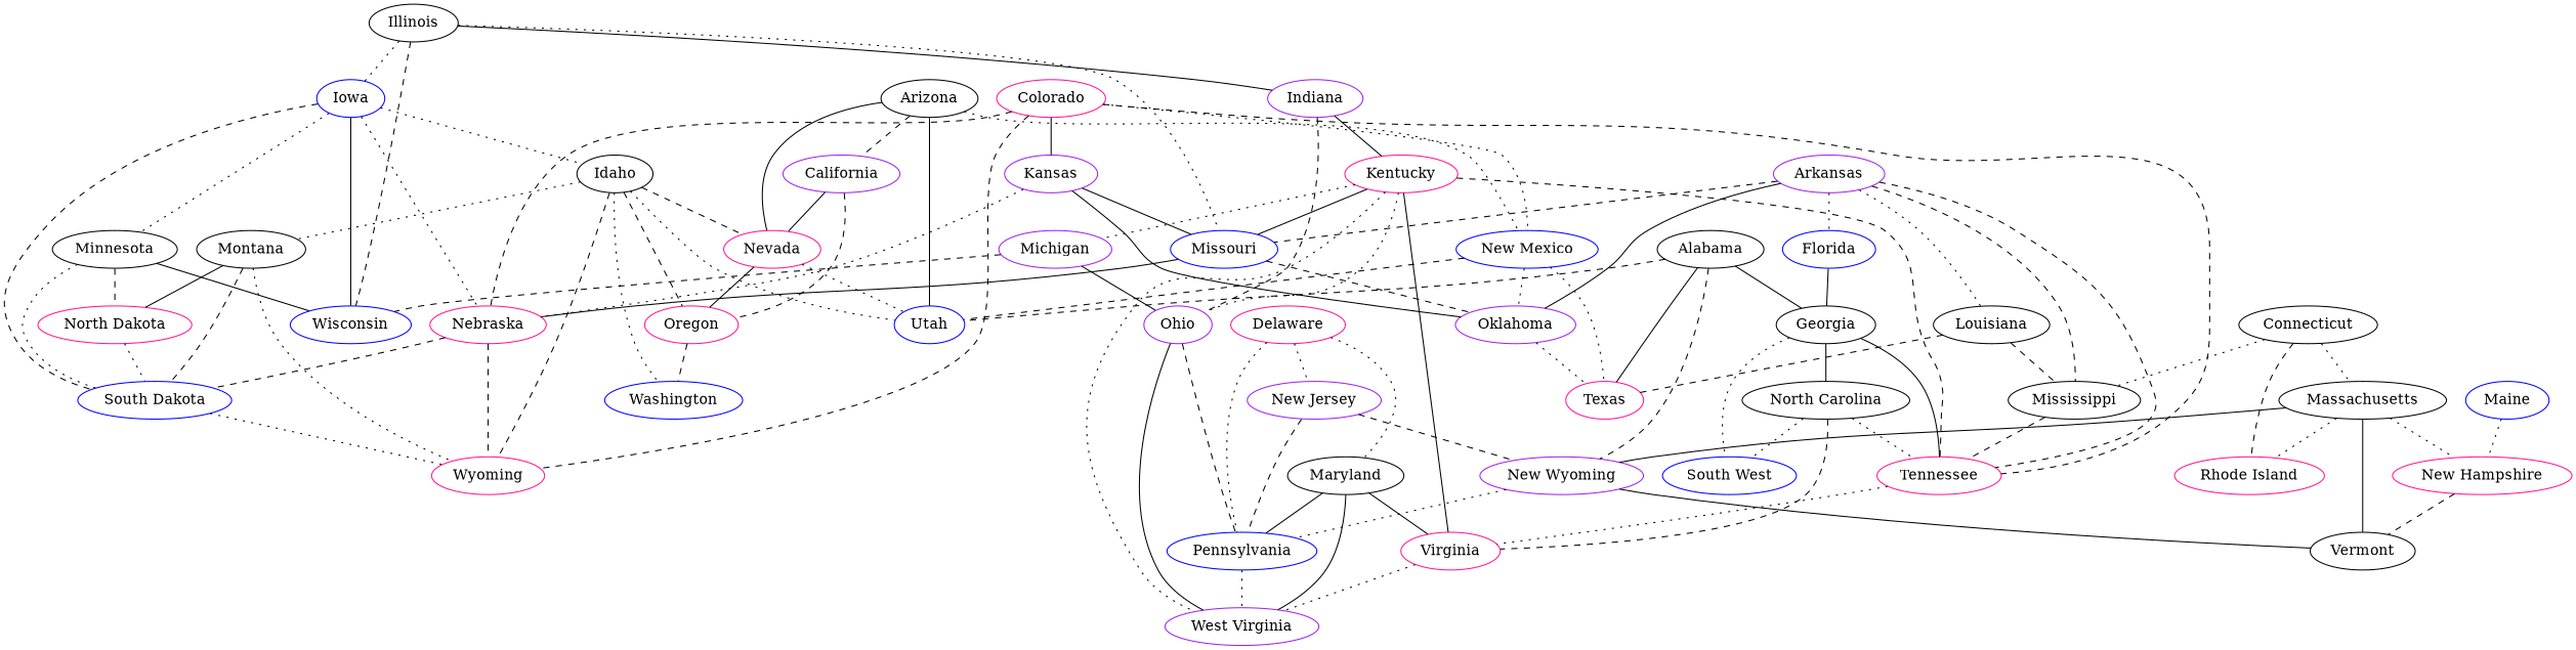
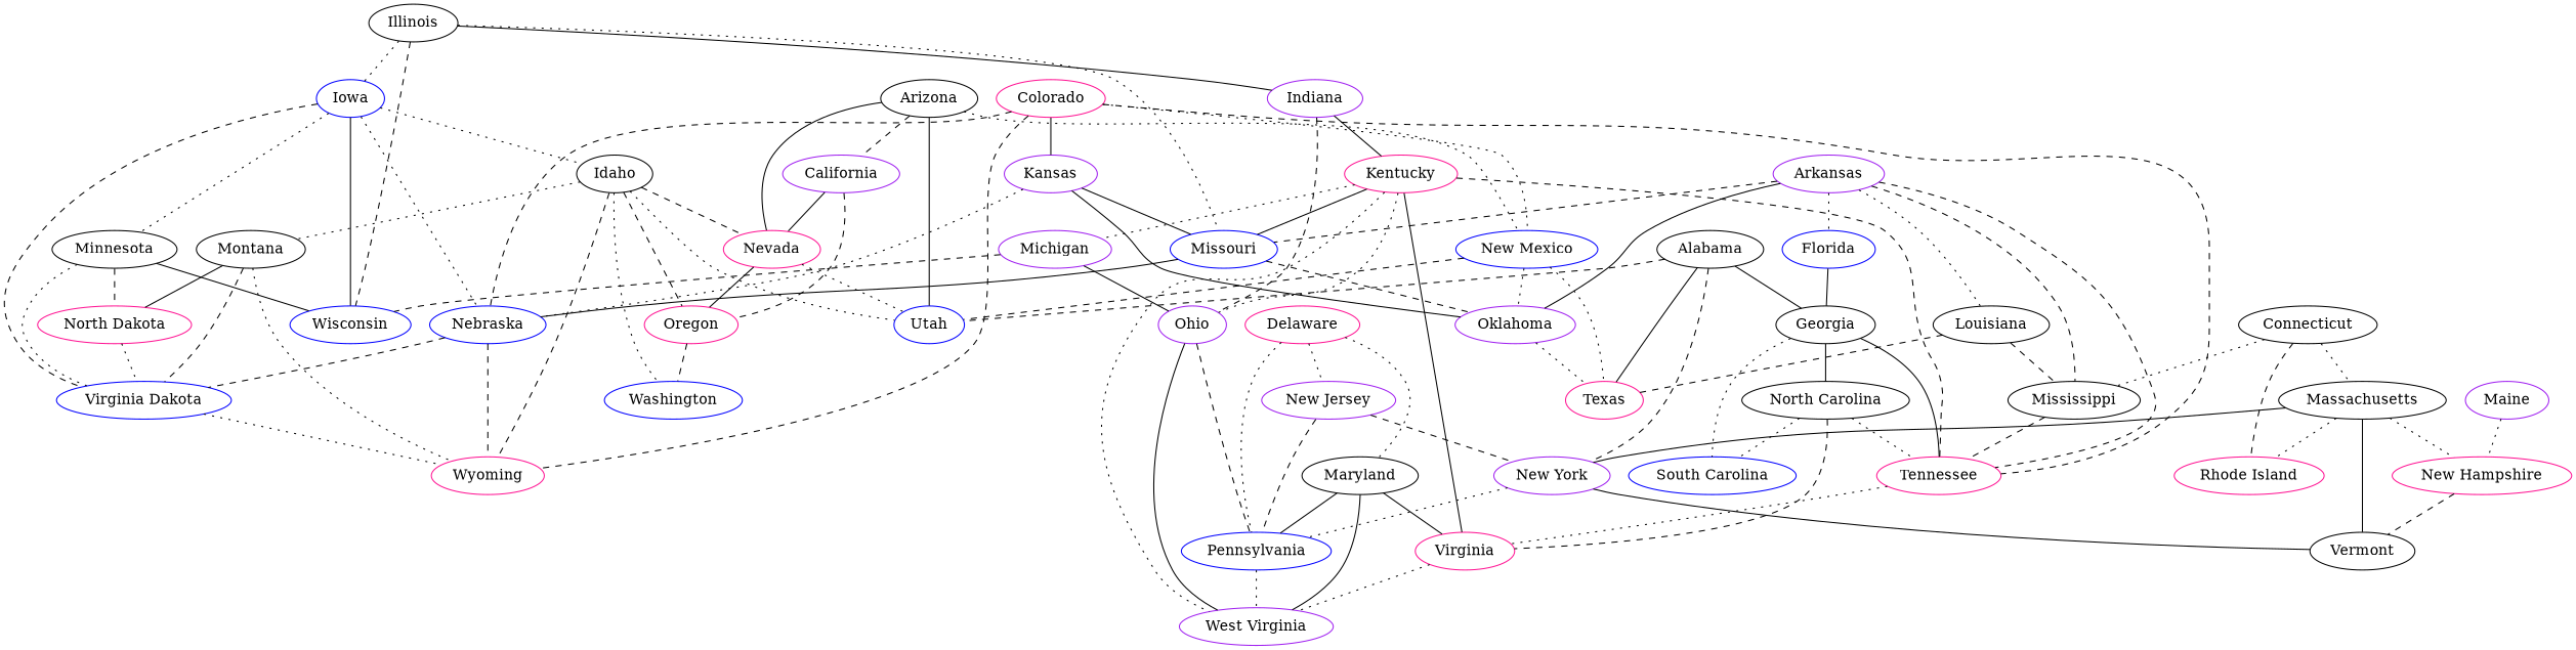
  graph {
    node [color=black]
    edge [style=dotted weight=160]
    Utah [color=blue]
    Alabama
-   "New York" [color=purple label="New Wyoming"]
+   "New York" [color=purple]
    Georgia
    Texas [color=deeppink]
    Pennsylvania [color=blue]
    Vermont
    Tennessee [color=deeppink]
    "North Carolina"
-   "South Carolina" [color=blue label="South West"]
+   "South Carolina" [color=blue]
    "West Virginia" [color=purple]
    Virginia [color=deeppink]
    Arizona
    "New Mexico" [color=blue]
    California [color=purple]
    Nevada [color=deeppink]
    Oklahoma [color=purple]
    Oregon [color=deeppink]
    Washington [color=blue]
    Arkansas [color=purple]
    Florida [color=blue]
    Louisiana
    Missouri [color=blue]
    Mississippi
-   Nebraska [color=deeppink]
+   Nebraska [color=blue]
    Wyoming [color=deeppink]
-   "South Dakota" [color=blue]
+   "South Dakota" [color=blue label="Virginia Dakota"]
    Colorado [color=deeppink]
    Kansas [color=purple]
    Connecticut
    Massachusetts
    "Rhode Island" [color=deeppink]
    "New Hampshire" [color=deeppink]
    Delaware [color=deeppink]
    Maryland
    "New Jersey" [color=purple]
    Idaho
    Montana
    "North Dakota" [color=deeppink]
    Illinois
    Indiana [color=purple]
    Iowa [color=blue]
    Wisconsin [color=blue]
    Kentucky [color=deeppink]
    Ohio [color=purple]
    Minnesota
    Michigan [color=purple]
-   Maine [color=blue]
+   Maine [color=purple]
    Alabama -- Utah [style=dashed weight=178]
    Alabama -- "New York" [style=dashed weight=139]
    Alabama -- Georgia [style=solid weight=104]
    Alabama -- Texas [style=solid weight=182]
    "New York" -- Pennsylvania [weight=230]
    "New York" -- Vermont [style=solid weight=126]
    Georgia -- Tennessee [style=solid weight=214]
    Georgia -- "North Carolina" [style=solid weight=450]
    Georgia -- "South Carolina" [weight=218]
    Pennsylvania -- "West Virginia" [weight=287]
    Tennessee -- Virginia [weight=524]
    "North Carolina" -- Tennessee [weight=456]
    "North Carolina" -- "South Carolina" [weight=183]
    "North Carolina" -- Virginia [style=dashed weight=138]
    Virginia -- "West Virginia" [weight=234]
    Arizona -- Utah [style=solid weight=782]
    Arizona -- "New Mexico" [weight=210]
    Arizona -- California [style=dashed weight=427]
    Arizona -- Nevada [style=solid weight=174]
    "New Mexico" -- Utah [style=dashed weight=476]
    "New Mexico" -- Texas [weight=604]
    "New Mexico" -- Oklahoma [weight=473]
    California -- Nevada [style=solid weight=90]
    California -- Oregon [style=dashed weight=58]
    Nevada -- Utah [weight=430]
    Nevada -- Oregon [style=solid weight=432]
    Oklahoma -- Texas [weight=360]
    Oregon -- Washington [style=dashed weight=146]
    Arkansas -- Tennessee [style=dashed weight=314]
    Arkansas -- Oklahoma [style=solid weight=302]
    Arkansas -- Florida [weight=601]
    Arkansas -- Louisiana [weight=382]
    Arkansas -- Missouri [style=dashed weight=289]
    Arkansas -- Mississippi [style=dashed weight=245]
    Florida -- Georgia [style=solid weight=492]
    Louisiana -- Texas [style=dashed weight=592]
    Louisiana -- Mississippi [style=dashed weight=120]
    Missouri -- Oklahoma [style=dashed weight=364]
    Missouri -- Nebraska [style=solid weight=284]
    Mississippi -- Tennessee [style=dashed weight=330]
    Nebraska -- Wyoming [style=dashed weight=424]
    Nebraska -- "South Dakota" [style=dashed weight=308]
    "South Dakota" -- Wyoming [weight=317]
    Colorado -- Tennessee [style=dashed weight=19]
    Colorado -- "New Mexico" [weight=250]
    Colorado -- Nebraska [style=dashed weight=478]
    Colorado -- Wyoming [style=dashed weight=59]
    Colorado -- Kansas [style=solid weight=503]
    Kansas -- Oklahoma [style=solid weight=266]
    Kansas -- Missouri [style=solid]
    Kansas -- Nebraska [weight=209]
    Connecticut -- Mississippi [weight=70]
    Connecticut -- Massachusetts [weight=104]
    Connecticut -- "Rhode Island" [style=dashed weight=50]
    Massachusetts -- "New York" [style=solid weight=143]
    Massachusetts -- Vermont [style=solid]
    Massachusetts -- "Rhode Island" [weight=35]
    Massachusetts -- "New Hampshire" [weight=73]
    "New Hampshire" -- Vermont [style=dashed weight=88]
    Delaware -- Pennsylvania [weight=105]
    Delaware -- Maryland [weight=40]
    Delaware -- "New Jersey" [weight=20]
    Maryland -- Pennsylvania [style=solid weight=92]
    Maryland -- "West Virginia" [style=solid weight=280]
    Maryland -- Virginia [style=solid weight=112]
    "New Jersey" -- "New York" [style=dashed weight=176]
    "New Jersey" -- Pennsylvania [style=dashed weight=112]
    Idaho -- Utah [weight=297]
    Idaho -- Nevada [style=dashed weight=357]
    Idaho -- Oregon [style=dashed weight=348]
    Idaho -- Washington [weight=400]
    Idaho -- Wyoming [style=dashed weight=607]
    Idaho -- Montana [weight=291]
    Montana -- Wyoming [weight=520]
    Montana -- "South Dakota" [style=dashed weight=586]
    Montana -- "North Dakota" [style=solid weight=544]
    "North Dakota" -- "South Dakota" [weight=308]
    Illinois -- Missouri
    Illinois -- Indiana [style=solid weight=186]
    Illinois -- Iowa [weight=242]
    Illinois -- Wisconsin [style=dashed weight=228]
    Indiana -- Kentucky [style=solid weight=130]
    Indiana -- Ohio [style=dashed weight=167]
    Iowa -- Nebraska [weight=168]
    Iowa -- "South Dakota" [style=dashed weight=395]
    Iowa -- Idaho [weight=222]
    Iowa -- Wisconsin [style=solid weight=409]
    Iowa -- Minnesota [weight=233]
    Kentucky -- Tennessee [style=dashed weight=176]
    Kentucky -- "West Virginia" [weight=175]
    Kentucky -- Virginia [style=solid weight=406]
    Kentucky -- Missouri [style=solid weight=397]
    Kentucky -- Ohio [weight=158]
    Kentucky -- Michigan [weight=219]
    Ohio -- Pennsylvania [style=dashed weight=324]
    Ohio -- "West Virginia" [style=solid weight=133]
    Minnesota -- "South Dakota" [weight=358]
    Minnesota -- "North Dakota" [style=dashed weight=450]
    Minnesota -- Wisconsin [style=solid weight=225]
    Michigan -- Wisconsin [style=dashed weight=246]
    Michigan -- Ohio [style=solid weight=207]
    Maine -- "New Hampshire" [weight=117]
  }
